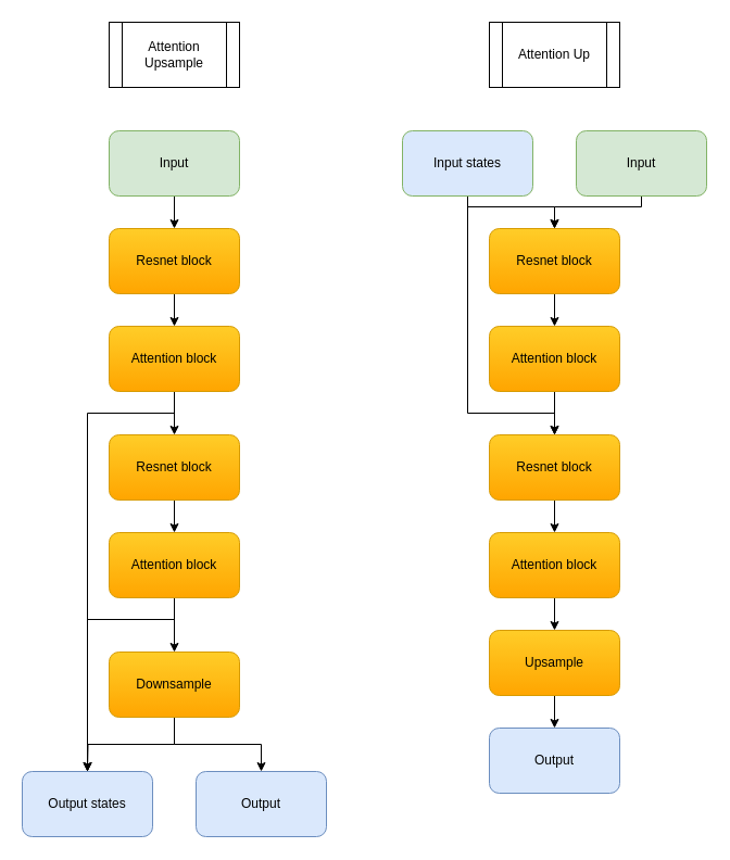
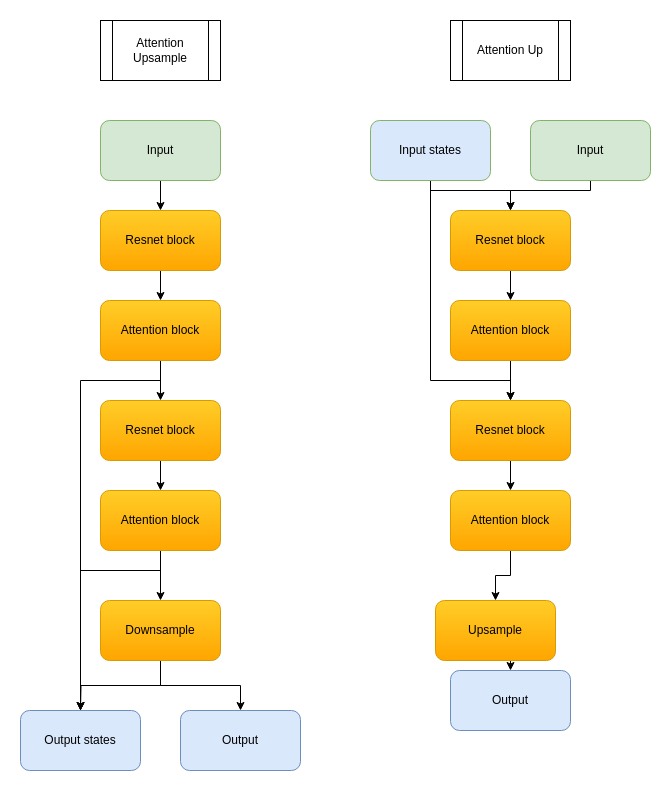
  <mxCell id="0" />
  <mxCell id="1" parent="0" />
  <mxCell id="2" style="edgeStyle=orthogonalEdgeStyle;rounded=0;orthogonalLoop=1;jettySize=auto;html=1;exitX=0.5;exitY=1;exitDx=0;exitDy=0;entryX=0.5;entryY=0;entryDx=0;entryDy=0;" parent="1" source="3" target="9" edge="1"><mxGeometry relative="1" as="geometry" /></mxCell>
  <mxCell id="3" value="Input" style="rounded=1;whiteSpace=wrap;html=1;fillColor=#d5e8d4;strokeColor=#82b366;" parent="1" vertex="1"><mxGeometry x="100" y="120" width="120" height="60" as="geometry" /></mxCell>
  <mxCell id="4" value="Attention Upsample" style="shape=process;whiteSpace=wrap;html=1;backgroundOutline=1;" parent="1" vertex="1"><mxGeometry x="100" y="20" width="120" height="60" as="geometry" /></mxCell>
  <mxCell id="5" value="Attention Up" style="shape=process;whiteSpace=wrap;html=1;backgroundOutline=1;" parent="1" vertex="1"><mxGeometry x="450" y="20" width="120" height="60" as="geometry" /></mxCell>
  <mxCell id="6" style="edgeStyle=orthogonalEdgeStyle;rounded=0;orthogonalLoop=1;jettySize=auto;html=1;exitX=0.5;exitY=1;exitDx=0;exitDy=0;entryX=0.5;entryY=0;entryDx=0;entryDy=0;" parent="1" source="7" target="19" edge="1"><mxGeometry relative="1" as="geometry"><Array as="points"><mxPoint x="590" y="190" /><mxPoint x="510" y="190" /></Array></mxGeometry></mxCell>
  <mxCell id="7" value="Input" style="rounded=1;whiteSpace=wrap;html=1;fillColor=#d5e8d4;strokeColor=#82b366;" parent="1" vertex="1"><mxGeometry x="530" y="120" width="120" height="60" as="geometry" /></mxCell>
  <mxCell id="8" style="edgeStyle=orthogonalEdgeStyle;rounded=0;orthogonalLoop=1;jettySize=auto;html=1;exitX=0.5;exitY=1;exitDx=0;exitDy=0;entryX=0.5;entryY=0;entryDx=0;entryDy=0;" parent="1" source="9" target="12" edge="1"><mxGeometry relative="1" as="geometry" /></mxCell>
  <mxCell id="9" value="Resnet block" style="rounded=1;whiteSpace=wrap;html=1;fillColor=#ffcd28;strokeColor=#d79b00;gradientColor=#ffa500;" parent="1" vertex="1"><mxGeometry x="100" y="210" width="120" height="60" as="geometry" /></mxCell>
  <mxCell id="10" style="edgeStyle=orthogonalEdgeStyle;rounded=0;orthogonalLoop=1;jettySize=auto;html=1;exitX=0.5;exitY=1;exitDx=0;exitDy=0;entryX=0.5;entryY=0;entryDx=0;entryDy=0;" edge="1" parent="1" source="12" target="29"><mxGeometry relative="1" as="geometry" /></mxCell>
  <mxCell id="11" style="edgeStyle=orthogonalEdgeStyle;rounded=0;orthogonalLoop=1;jettySize=auto;html=1;exitX=0.5;exitY=1;exitDx=0;exitDy=0;entryX=0.5;entryY=0;entryDx=0;entryDy=0;" edge="1" parent="1" source="12" target="17"><mxGeometry relative="1" as="geometry"><Array as="points"><mxPoint x="160" y="380" /><mxPoint x="80" y="380" /></Array></mxGeometry></mxCell>
  <mxCell id="12" value="&lt;div&gt;Attention block&lt;/div&gt;" style="rounded=1;whiteSpace=wrap;html=1;fillColor=#ffcd28;strokeColor=#d79b00;gradientColor=#ffa500;" parent="1" vertex="1"><mxGeometry x="100" y="300" width="120" height="60" as="geometry" /></mxCell>
  <mxCell id="13" style="edgeStyle=orthogonalEdgeStyle;rounded=0;orthogonalLoop=1;jettySize=auto;html=1;exitX=0.5;exitY=1;exitDx=0;exitDy=0;entryX=0.5;entryY=0;entryDx=0;entryDy=0;" parent="1" source="15" edge="1"><mxGeometry relative="1" as="geometry"><mxPoint x="80" y="710" as="targetPoint" /></mxGeometry></mxCell>
  <mxCell id="14" style="edgeStyle=orthogonalEdgeStyle;rounded=0;orthogonalLoop=1;jettySize=auto;html=1;exitX=0.5;exitY=1;exitDx=0;exitDy=0;entryX=0.5;entryY=0;entryDx=0;entryDy=0;" parent="1" source="15" target="16" edge="1"><mxGeometry relative="1" as="geometry" /></mxCell>
  <mxCell id="15" value="Downsample" style="rounded=1;whiteSpace=wrap;html=1;fillColor=#ffcd28;strokeColor=#d79b00;gradientColor=#ffa500;" parent="1" vertex="1"><mxGeometry x="100" y="600" width="120" height="60" as="geometry" /></mxCell>
  <mxCell id="16" value="Output" style="rounded=1;whiteSpace=wrap;html=1;fillColor=#dae8fc;strokeColor=#6c8ebf;" parent="1" vertex="1"><mxGeometry x="180" y="710" width="120" height="60" as="geometry" /></mxCell>
  <mxCell id="17" value="Output states" style="rounded=1;whiteSpace=wrap;html=1;fillColor=#dae8fc;strokeColor=#6c8ebf;" parent="1" vertex="1"><mxGeometry x="20" y="710" width="120" height="60" as="geometry" /></mxCell>
  <mxCell id="18" style="edgeStyle=orthogonalEdgeStyle;rounded=0;orthogonalLoop=1;jettySize=auto;html=1;exitX=0.5;exitY=1;exitDx=0;exitDy=0;entryX=0.5;entryY=0;entryDx=0;entryDy=0;" edge="1" parent="1" source="19" target="34"><mxGeometry relative="1" as="geometry" /></mxCell>
  <mxCell id="19" value="Resnet block" style="rounded=1;whiteSpace=wrap;html=1;fillColor=#ffcd28;strokeColor=#d79b00;gradientColor=#ffa500;" parent="1" vertex="1"><mxGeometry x="450" y="210" width="120" height="60" as="geometry" /></mxCell>
  <mxCell id="20" style="edgeStyle=orthogonalEdgeStyle;rounded=0;orthogonalLoop=1;jettySize=auto;html=1;exitX=0.5;exitY=1;exitDx=0;exitDy=0;entryX=0.5;entryY=0;entryDx=0;entryDy=0;" parent="1" source="22" target="19" edge="1"><mxGeometry relative="1" as="geometry"><Array as="points"><mxPoint x="430" y="190" /><mxPoint x="510" y="190" /></Array></mxGeometry></mxCell>
  <mxCell id="21" style="edgeStyle=orthogonalEdgeStyle;rounded=0;orthogonalLoop=1;jettySize=auto;html=1;exitX=0.5;exitY=1;exitDx=0;exitDy=0;entryX=0.5;entryY=0;entryDx=0;entryDy=0;" parent="1" source="22" target="24" edge="1"><mxGeometry relative="1" as="geometry"><Array as="points"><mxPoint x="430" y="380" /><mxPoint x="510" y="380" /></Array></mxGeometry></mxCell>
  <mxCell id="22" value="Input states" style="rounded=1;whiteSpace=wrap;html=1;fillColor=#dae8fc;strokeColor=#82b366;" parent="1" vertex="1"><mxGeometry x="370" y="120" width="120" height="60" as="geometry" /></mxCell>
  <mxCell id="23" style="edgeStyle=orthogonalEdgeStyle;rounded=0;orthogonalLoop=1;jettySize=auto;html=1;exitX=0.5;exitY=1;exitDx=0;exitDy=0;entryX=0.5;entryY=0;entryDx=0;entryDy=0;" edge="1" parent="1" source="24" target="36"><mxGeometry relative="1" as="geometry" /></mxCell>
  <mxCell id="24" value="Resnet block" style="rounded=1;whiteSpace=wrap;html=1;fillColor=#ffcd28;strokeColor=#d79b00;gradientColor=#ffa500;" parent="1" vertex="1"><mxGeometry x="450" y="400" width="120" height="60" as="geometry" /></mxCell>
  <mxCell id="25" style="edgeStyle=orthogonalEdgeStyle;rounded=0;orthogonalLoop=1;jettySize=auto;html=1;exitX=0.5;exitY=1;exitDx=0;exitDy=0;entryX=0.5;entryY=0;entryDx=0;entryDy=0;" parent="1" source="26" target="27" edge="1"><mxGeometry relative="1" as="geometry" /></mxCell>
- <mxCell id="26" value="Upsample" style="rounded=1;whiteSpace=wrap;html=1;fillColor=#ffcd28;strokeColor=#d79b00;gradientColor=#ffa500;" parent="1" vertex="1"><mxGeometry x="450" y="580" width="120" height="60" as="geometry" /></mxCell>
+ <mxCell id="26" value="Upsample" style="rounded=1;whiteSpace=wrap;html=1;fillColor=#ffcd28;strokeColor=#d79b00;gradientColor=#ffa500;" parent="1" vertex="1"><mxGeometry x="435" y="600" width="120" height="60" as="geometry" /></mxCell>
  <mxCell id="27" value="Output" style="rounded=1;whiteSpace=wrap;html=1;fillColor=#dae8fc;strokeColor=#6c8ebf;" parent="1" vertex="1"><mxGeometry x="450" y="670" width="120" height="60" as="geometry" /></mxCell>
  <mxCell id="28" style="edgeStyle=orthogonalEdgeStyle;rounded=0;orthogonalLoop=1;jettySize=auto;html=1;exitX=0.5;exitY=1;exitDx=0;exitDy=0;entryX=0.5;entryY=0;entryDx=0;entryDy=0;" edge="1" parent="1" source="29" target="32"><mxGeometry relative="1" as="geometry" /></mxCell>
  <mxCell id="29" value="Resnet block" style="rounded=1;whiteSpace=wrap;html=1;fillColor=#ffcd28;strokeColor=#d79b00;gradientColor=#ffa500;" vertex="1" parent="1"><mxGeometry x="100" y="400" width="120" height="60" as="geometry" /></mxCell>
  <mxCell id="30" style="edgeStyle=orthogonalEdgeStyle;rounded=0;orthogonalLoop=1;jettySize=auto;html=1;exitX=0.5;exitY=1;exitDx=0;exitDy=0;entryX=0.5;entryY=0;entryDx=0;entryDy=0;" edge="1" parent="1" source="32" target="15"><mxGeometry relative="1" as="geometry" /></mxCell>
  <mxCell id="31" style="edgeStyle=orthogonalEdgeStyle;rounded=0;orthogonalLoop=1;jettySize=auto;html=1;exitX=0.5;exitY=1;exitDx=0;exitDy=0;entryX=0.5;entryY=0;entryDx=0;entryDy=0;" edge="1" parent="1" source="32" target="17"><mxGeometry relative="1" as="geometry"><Array as="points"><mxPoint x="160" y="570" /><mxPoint x="80" y="570" /></Array></mxGeometry></mxCell>
  <mxCell id="32" value="Attention block" style="rounded=1;whiteSpace=wrap;html=1;fillColor=#ffcd28;strokeColor=#d79b00;gradientColor=#ffa500;" vertex="1" parent="1"><mxGeometry x="100" y="490" width="120" height="60" as="geometry" /></mxCell>
  <mxCell id="33" style="edgeStyle=orthogonalEdgeStyle;rounded=0;orthogonalLoop=1;jettySize=auto;html=1;exitX=0.5;exitY=1;exitDx=0;exitDy=0;entryX=0.5;entryY=0;entryDx=0;entryDy=0;" edge="1" parent="1" source="34" target="24"><mxGeometry relative="1" as="geometry" /></mxCell>
  <mxCell id="34" value="Attention block" style="rounded=1;whiteSpace=wrap;html=1;fillColor=#ffcd28;strokeColor=#d79b00;gradientColor=#ffa500;" vertex="1" parent="1"><mxGeometry x="450" y="300" width="120" height="60" as="geometry" /></mxCell>
  <mxCell id="35" style="edgeStyle=orthogonalEdgeStyle;rounded=0;orthogonalLoop=1;jettySize=auto;html=1;exitX=0.5;exitY=1;exitDx=0;exitDy=0;entryX=0.5;entryY=0;entryDx=0;entryDy=0;" edge="1" parent="1" source="36" target="26"><mxGeometry relative="1" as="geometry" /></mxCell>
  <mxCell id="36" value="Attention block" style="rounded=1;whiteSpace=wrap;html=1;fillColor=#ffcd28;strokeColor=#d79b00;gradientColor=#ffa500;" vertex="1" parent="1"><mxGeometry x="450" y="490" width="120" height="60" as="geometry" /></mxCell>
